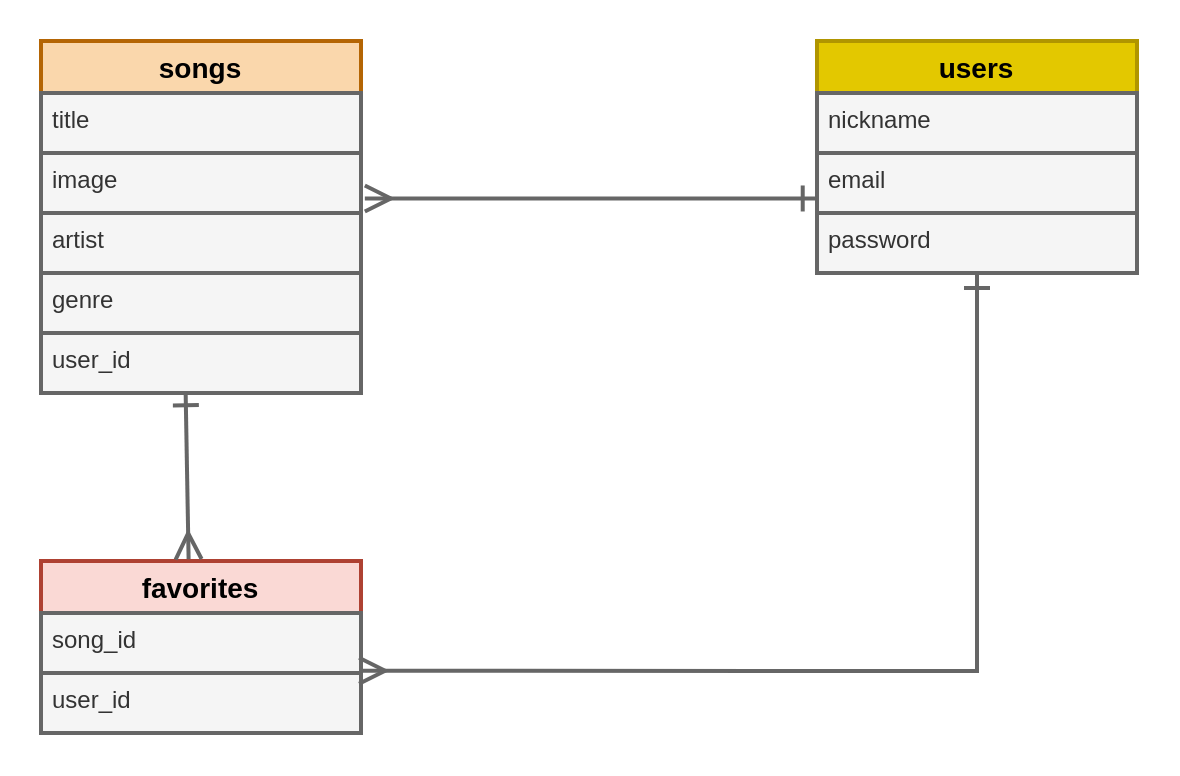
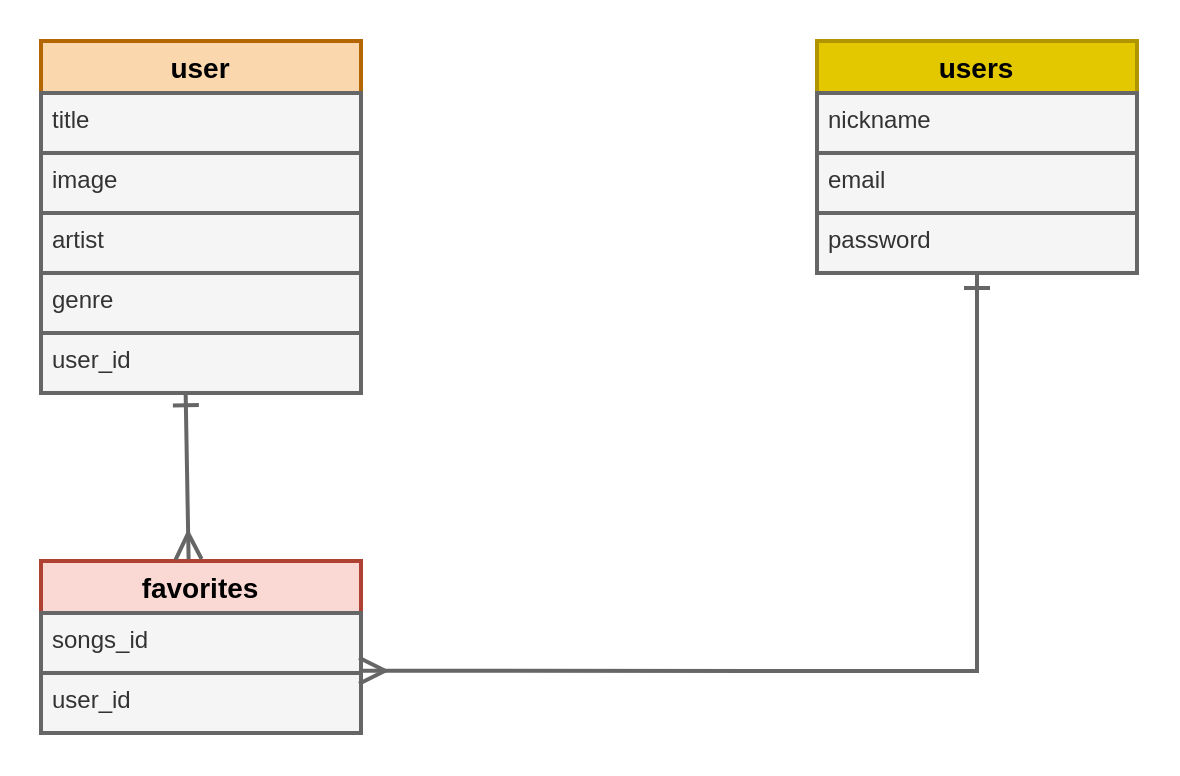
  <mxCell id="0" />
  <mxCell id="1" parent="0" />
- <mxCell id="2" value="songs" style="swimlane;fontStyle=1;childLayout=stackLayout;horizontal=1;startSize=26;horizontalStack=0;resizeParent=1;resizeParentMax=0;resizeLast=0;collapsible=1;marginBottom=0;align=center;fontSize=14;strokeWidth=2;fillColor=#fad7ac;strokeColor=#b46504;fontColor=#000000;" parent="1" vertex="1"><mxGeometry x="20" y="20" width="160" height="176" as="geometry" /></mxCell>
+ <mxCell id="2" value="user" style="swimlane;fontStyle=1;childLayout=stackLayout;horizontal=1;startSize=26;horizontalStack=0;resizeParent=1;resizeParentMax=0;resizeLast=0;collapsible=1;marginBottom=0;align=center;fontSize=14;strokeWidth=2;fillColor=#fad7ac;strokeColor=#b46504;fontColor=#000000;" parent="1" vertex="1"><mxGeometry x="20" y="20" width="160" height="176" as="geometry" /></mxCell>
  <mxCell id="3" value="title&#10;" style="text;fillColor=#f5f5f5;spacingLeft=4;spacingRight=4;overflow=hidden;rotatable=0;points=[[0,0.5],[1,0.5]];portConstraint=eastwest;fontSize=12;strokeColor=#666666;fontColor=#333333;strokeWidth=2;" parent="2" vertex="1"><mxGeometry y="26" width="160" height="30" as="geometry" /></mxCell>
  <mxCell id="4" value="image" style="text;fillColor=#f5f5f5;spacingLeft=4;spacingRight=4;overflow=hidden;rotatable=0;points=[[0,0.5],[1,0.5]];portConstraint=eastwest;fontSize=12;strokeColor=#666666;fontColor=#333333;strokeWidth=2;" parent="2" vertex="1"><mxGeometry y="56" width="160" height="30" as="geometry" /></mxCell>
  <mxCell id="5" value="artist" style="text;fillColor=#f5f5f5;spacingLeft=4;spacingRight=4;overflow=hidden;rotatable=0;points=[[0,0.5],[1,0.5]];portConstraint=eastwest;fontSize=12;strokeColor=#666666;fontColor=#333333;strokeWidth=2;" parent="2" vertex="1"><mxGeometry y="86" width="160" height="30" as="geometry" /></mxCell>
  <mxCell id="6" value="genre" style="text;fillColor=#f5f5f5;spacingLeft=4;spacingRight=4;overflow=hidden;rotatable=0;points=[[0,0.5],[1,0.5]];portConstraint=eastwest;fontSize=12;strokeColor=#666666;fontColor=#333333;strokeWidth=2;" parent="2" vertex="1"><mxGeometry y="116" width="160" height="30" as="geometry" /></mxCell>
  <mxCell id="7" value="user_id" style="text;fillColor=#f5f5f5;spacingLeft=4;spacingRight=4;overflow=hidden;rotatable=0;points=[[0,0.5],[1,0.5]];portConstraint=eastwest;fontSize=12;strokeColor=#666666;fontColor=#333333;strokeWidth=2;" parent="2" vertex="1"><mxGeometry y="146" width="160" height="30" as="geometry" /></mxCell>
  <mxCell id="8" value="users" style="swimlane;fontStyle=1;childLayout=stackLayout;horizontal=1;startSize=26;horizontalStack=0;resizeParent=1;resizeParentMax=0;resizeLast=0;collapsible=1;marginBottom=0;align=center;fontSize=14;fillColor=#e3c800;strokeColor=#B09500;fontColor=#000000;strokeWidth=2;" parent="1" vertex="1"><mxGeometry x="408" y="20" width="160" height="116" as="geometry" /></mxCell>
  <mxCell id="9" value="nickname   " style="text;fillColor=#f5f5f5;spacingLeft=4;spacingRight=4;overflow=hidden;rotatable=0;points=[[0,0.5],[1,0.5]];portConstraint=eastwest;fontSize=12;strokeColor=#666666;fontColor=#333333;strokeWidth=2;" parent="8" vertex="1"><mxGeometry y="26" width="160" height="30" as="geometry" /></mxCell>
  <mxCell id="10" value="email " style="text;fillColor=#f5f5f5;spacingLeft=4;spacingRight=4;overflow=hidden;rotatable=0;points=[[0,0.5],[1,0.5]];portConstraint=eastwest;fontSize=12;strokeColor=#666666;fontColor=#333333;strokeWidth=2;" parent="8" vertex="1"><mxGeometry y="56" width="160" height="30" as="geometry" /></mxCell>
  <mxCell id="11" value="password" style="text;fillColor=#f5f5f5;spacingLeft=4;spacingRight=4;overflow=hidden;rotatable=0;points=[[0,0.5],[1,0.5]];portConstraint=eastwest;fontSize=12;strokeColor=#666666;fontColor=#333333;strokeWidth=2;" parent="8" vertex="1"><mxGeometry y="86" width="160" height="30" as="geometry" /></mxCell>
  <mxCell id="12" value="favorites" style="swimlane;fontStyle=1;childLayout=stackLayout;horizontal=1;startSize=26;horizontalStack=0;resizeParent=1;resizeParentMax=0;resizeLast=0;collapsible=1;marginBottom=0;align=center;fontSize=14;fillColor=#fad9d5;strokeColor=#ae4132;strokeWidth=2;fontColor=#000000;" parent="1" vertex="1"><mxGeometry x="20" y="280" width="160" height="86" as="geometry" /></mxCell>
- <mxCell id="13" value="song_id" style="text;fillColor=#f5f5f5;spacingLeft=4;spacingRight=4;overflow=hidden;rotatable=0;points=[[0,0.5],[1,0.5]];portConstraint=eastwest;fontSize=12;strokeColor=#666666;fontColor=#333333;strokeWidth=2;" parent="12" vertex="1"><mxGeometry y="26" width="160" height="30" as="geometry" /></mxCell>
+ <mxCell id="13" value="songs_id" style="text;fillColor=#f5f5f5;spacingLeft=4;spacingRight=4;overflow=hidden;rotatable=0;points=[[0,0.5],[1,0.5]];portConstraint=eastwest;fontSize=12;strokeColor=#666666;fontColor=#333333;strokeWidth=2;" parent="12" vertex="1"><mxGeometry y="26" width="160" height="30" as="geometry" /></mxCell>
  <mxCell id="14" value="user_id" style="text;fillColor=#f5f5f5;spacingLeft=4;spacingRight=4;overflow=hidden;rotatable=0;points=[[0,0.5],[1,0.5]];portConstraint=eastwest;fontSize=12;strokeColor=#666666;fontColor=#333333;strokeWidth=2;" parent="12" vertex="1"><mxGeometry y="56" width="160" height="30" as="geometry" /></mxCell>
- <mxCell id="15" value="" style="edgeStyle=entityRelationEdgeStyle;fontSize=12;html=1;endArrow=ERone;startArrow=ERmany;strokeWidth=2;jumpSize=13;rounded=0;endFill=0;entryX=-0.004;entryY=0.758;entryDx=0;entryDy=0;entryPerimeter=0;exitX=1.012;exitY=0.759;exitDx=0;exitDy=0;exitPerimeter=0;startFill=0;startSize=10;endSize=10;fillColor=#f5f5f5;fontColor=#000000;strokeColor=#666666;" parent="1" source="4" target="10" edge="1"><mxGeometry width="100" height="100" relative="1" as="geometry"><mxPoint x="202" y="87" as="sourcePoint" /><mxPoint x="408" y="86" as="targetPoint" /></mxGeometry></mxCell>
  <mxCell id="16" value="" style="endArrow=ERmany;html=1;rounded=0;endSize=10;targetPerimeterSpacing=1;strokeWidth=2;jumpSize=13;entryX=0.455;entryY=-0.01;entryDx=0;entryDy=0;entryPerimeter=0;startArrow=ERone;startFill=0;startSize=10;endFill=0;exitX=0.452;exitY=0.986;exitDx=0;exitDy=0;exitPerimeter=0;fillColor=#f5f5f5;fontColor=#000000;strokeColor=#666666;" parent="1" source="7" edge="1"><mxGeometry relative="1" as="geometry"><mxPoint x="90.28" y="196" as="sourcePoint" /><mxPoint x="93.8" y="279.14" as="targetPoint" /></mxGeometry></mxCell>
  <mxCell id="17" value="" style="endArrow=ERone;html=1;startSize=10;endSize=10;targetPerimeterSpacing=1;strokeWidth=2;jumpSize=13;exitX=0.994;exitY=-0.038;exitDx=0;exitDy=0;exitPerimeter=0;rounded=0;startArrow=ERmany;startFill=0;endFill=0;fillColor=#f5f5f5;fontColor=#000000;strokeColor=#666666;" parent="1" source="14" edge="1"><mxGeometry relative="1" as="geometry"><mxPoint x="254" y="241" as="sourcePoint" /><mxPoint x="488" y="137" as="targetPoint" /><Array as="points"><mxPoint x="488" y="335" /></Array></mxGeometry></mxCell>
